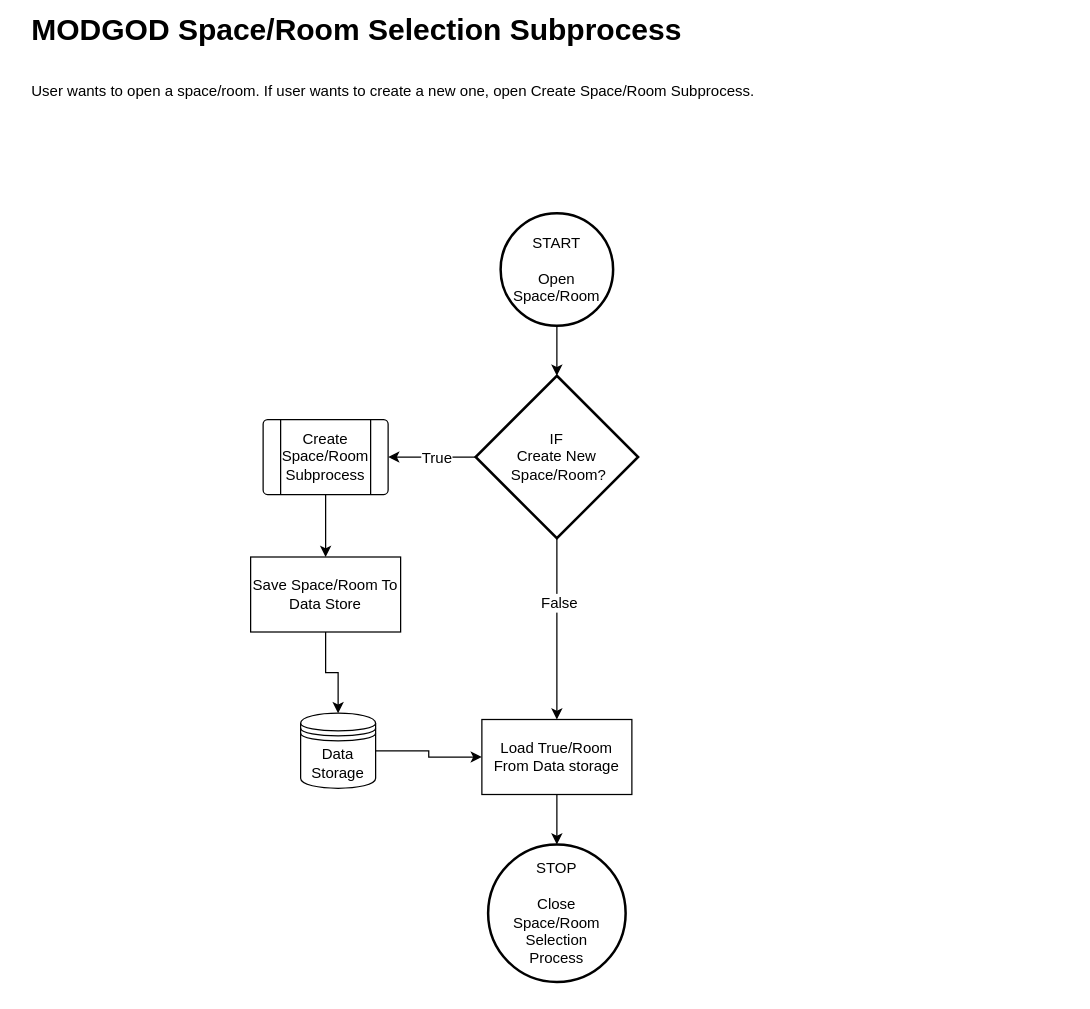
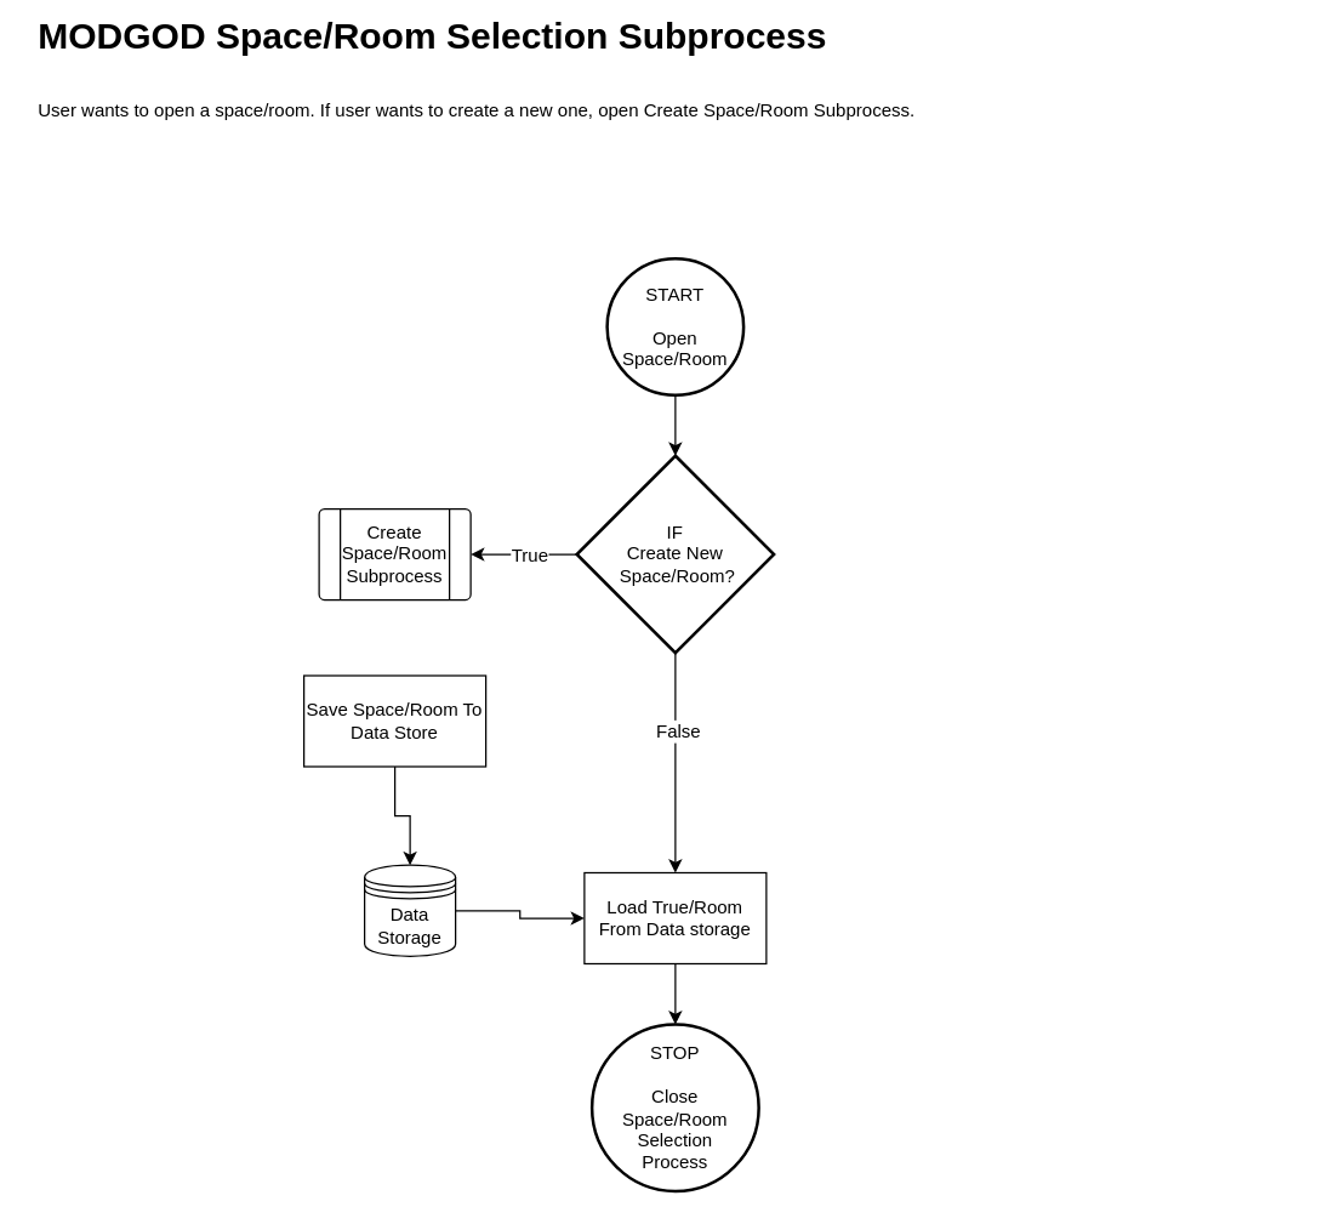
  <mxCell id="0" />
  <mxCell id="1" parent="0" />
  <mxCell id="2" style="edgeStyle=orthogonalEdgeStyle;rounded=0;orthogonalLoop=1;jettySize=auto;html=1;entryX=0.5;entryY=0;entryDx=0;entryDy=0;entryPerimeter=0;" parent="1" source="3" target="9" edge="1"><mxGeometry relative="1" as="geometry"><mxPoint x="435" y="290" as="targetPoint" /></mxGeometry></mxCell>
  <mxCell id="3" value="START&lt;br&gt;&lt;br&gt;Open Space/Room" style="strokeWidth=2;html=1;shape=mxgraph.flowchart.start_2;whiteSpace=wrap;" parent="1" vertex="1"><mxGeometry x="400" y="170" width="90" height="90" as="geometry" /></mxCell>
  <mxCell id="4" value="STOP&lt;br&gt;&lt;br&gt;Close&lt;br&gt;Space/Room Selection&lt;br&gt;Process" style="strokeWidth=2;html=1;shape=mxgraph.flowchart.start_2;whiteSpace=wrap;" parent="1" vertex="1"><mxGeometry x="390" y="675" width="110" height="110" as="geometry" /></mxCell>
  <mxCell id="5" style="edgeStyle=orthogonalEdgeStyle;rounded=0;orthogonalLoop=1;jettySize=auto;html=1;exitX=0.5;exitY=1;exitDx=0;exitDy=0;exitPerimeter=0;fontSize=12;entryX=0.5;entryY=0;entryDx=0;entryDy=0;" parent="1" source="9" target="11" edge="1"><mxGeometry relative="1" as="geometry"><mxPoint x="435" y="445" as="targetPoint" /></mxGeometry></mxCell>
  <mxCell id="6" value="False" style="edgeLabel;html=1;align=center;verticalAlign=middle;resizable=0;points=[];fontSize=12;" parent="5" vertex="1" connectable="0"><mxGeometry x="-0.298" y="1" relative="1" as="geometry"><mxPoint as="offset" /></mxGeometry></mxCell>
  <mxCell id="7" style="edgeStyle=orthogonalEdgeStyle;rounded=0;orthogonalLoop=1;jettySize=auto;html=1;exitX=0;exitY=0.5;exitDx=0;exitDy=0;exitPerimeter=0;entryX=1;entryY=0.5;entryDx=0;entryDy=0;fontSize=12;" parent="1" source="9" target="15" edge="1"><mxGeometry relative="1" as="geometry" /></mxCell>
  <mxCell id="8" value="True" style="edgeLabel;html=1;align=center;verticalAlign=middle;resizable=0;points=[];fontSize=12;" parent="7" vertex="1" connectable="0"><mxGeometry x="-0.093" relative="1" as="geometry"><mxPoint as="offset" /></mxGeometry></mxCell>
  <mxCell id="9" value="IF&lt;br&gt;Create New&lt;br&gt;&amp;nbsp;Space/Room?" style="strokeWidth=2;html=1;shape=mxgraph.flowchart.decision;whiteSpace=wrap;" parent="1" vertex="1"><mxGeometry x="380" y="300" width="130" height="130" as="geometry" /></mxCell>
  <mxCell id="10" style="edgeStyle=orthogonalEdgeStyle;rounded=0;orthogonalLoop=1;jettySize=auto;html=1;exitX=0.5;exitY=1;exitDx=0;exitDy=0;fontSize=12;" parent="1" source="11" target="4" edge="1"><mxGeometry relative="1" as="geometry" /></mxCell>
  <mxCell id="11" value="Load True/Room&lt;br&gt;From Data storage" style="rounded=0;whiteSpace=wrap;html=1;fontSize=12;" parent="1" vertex="1"><mxGeometry x="385" y="575" width="120" height="60" as="geometry" /></mxCell>
  <mxCell id="12" style="edgeStyle=orthogonalEdgeStyle;rounded=0;orthogonalLoop=1;jettySize=auto;html=1;exitX=1;exitY=0.5;exitDx=0;exitDy=0;entryX=0;entryY=0.5;entryDx=0;entryDy=0;fontSize=12;" parent="1" source="13" target="11" edge="1"><mxGeometry relative="1" as="geometry" /></mxCell>
  <mxCell id="13" value="Data&lt;br&gt;Storage" style="shape=datastore;whiteSpace=wrap;html=1;fontSize=12;" parent="1" vertex="1"><mxGeometry x="240" y="570" width="60" height="60" as="geometry" /></mxCell>
- <mxCell id="14" style="edgeStyle=orthogonalEdgeStyle;rounded=0;orthogonalLoop=1;jettySize=auto;html=1;exitX=0.5;exitY=1;exitDx=0;exitDy=0;fontSize=12;" parent="1" source="15" target="17" edge="1"><mxGeometry relative="1" as="geometry" /></mxCell>
  <mxCell id="15" value="Create Space/Room&lt;br&gt;Subprocess" style="verticalLabelPosition=middle;verticalAlign=middle;html=1;shape=process;whiteSpace=wrap;rounded=1;size=0.14;arcSize=6;fontSize=12;labelPosition=center;align=center;" parent="1" vertex="1"><mxGeometry x="210" y="335" width="100" height="60" as="geometry" /></mxCell>
  <mxCell id="16" style="edgeStyle=orthogonalEdgeStyle;rounded=0;orthogonalLoop=1;jettySize=auto;html=1;fontSize=12;" parent="1" source="17" target="13" edge="1"><mxGeometry relative="1" as="geometry" /></mxCell>
  <mxCell id="17" value="Save Space/Room To&lt;br&gt;Data Store" style="rounded=0;whiteSpace=wrap;html=1;fontSize=12;" parent="1" vertex="1"><mxGeometry x="200" y="445" width="120" height="60" as="geometry" /></mxCell>
  <mxCell id="18" value="&lt;span style=&quot;font-size: 24px;&quot;&gt;&lt;b&gt;MODGOD Space/Room Selection Subprocess&lt;/b&gt;&lt;/span&gt;&lt;h1&gt;&lt;span style=&quot;background-color: initial; font-size: 12px; font-weight: normal;&quot;&gt;User wants to open a space/room. If user wants to create a new one, open Create Space/Room Subprocess.&lt;/span&gt;&lt;br&gt;&lt;/h1&gt;" style="text;html=1;strokeColor=none;fillColor=none;spacing=5;spacingTop=-20;whiteSpace=wrap;overflow=hidden;rounded=0;" vertex="1" parent="1"><mxGeometry x="20" y="20" width="830" height="120" as="geometry" /></mxCell>
